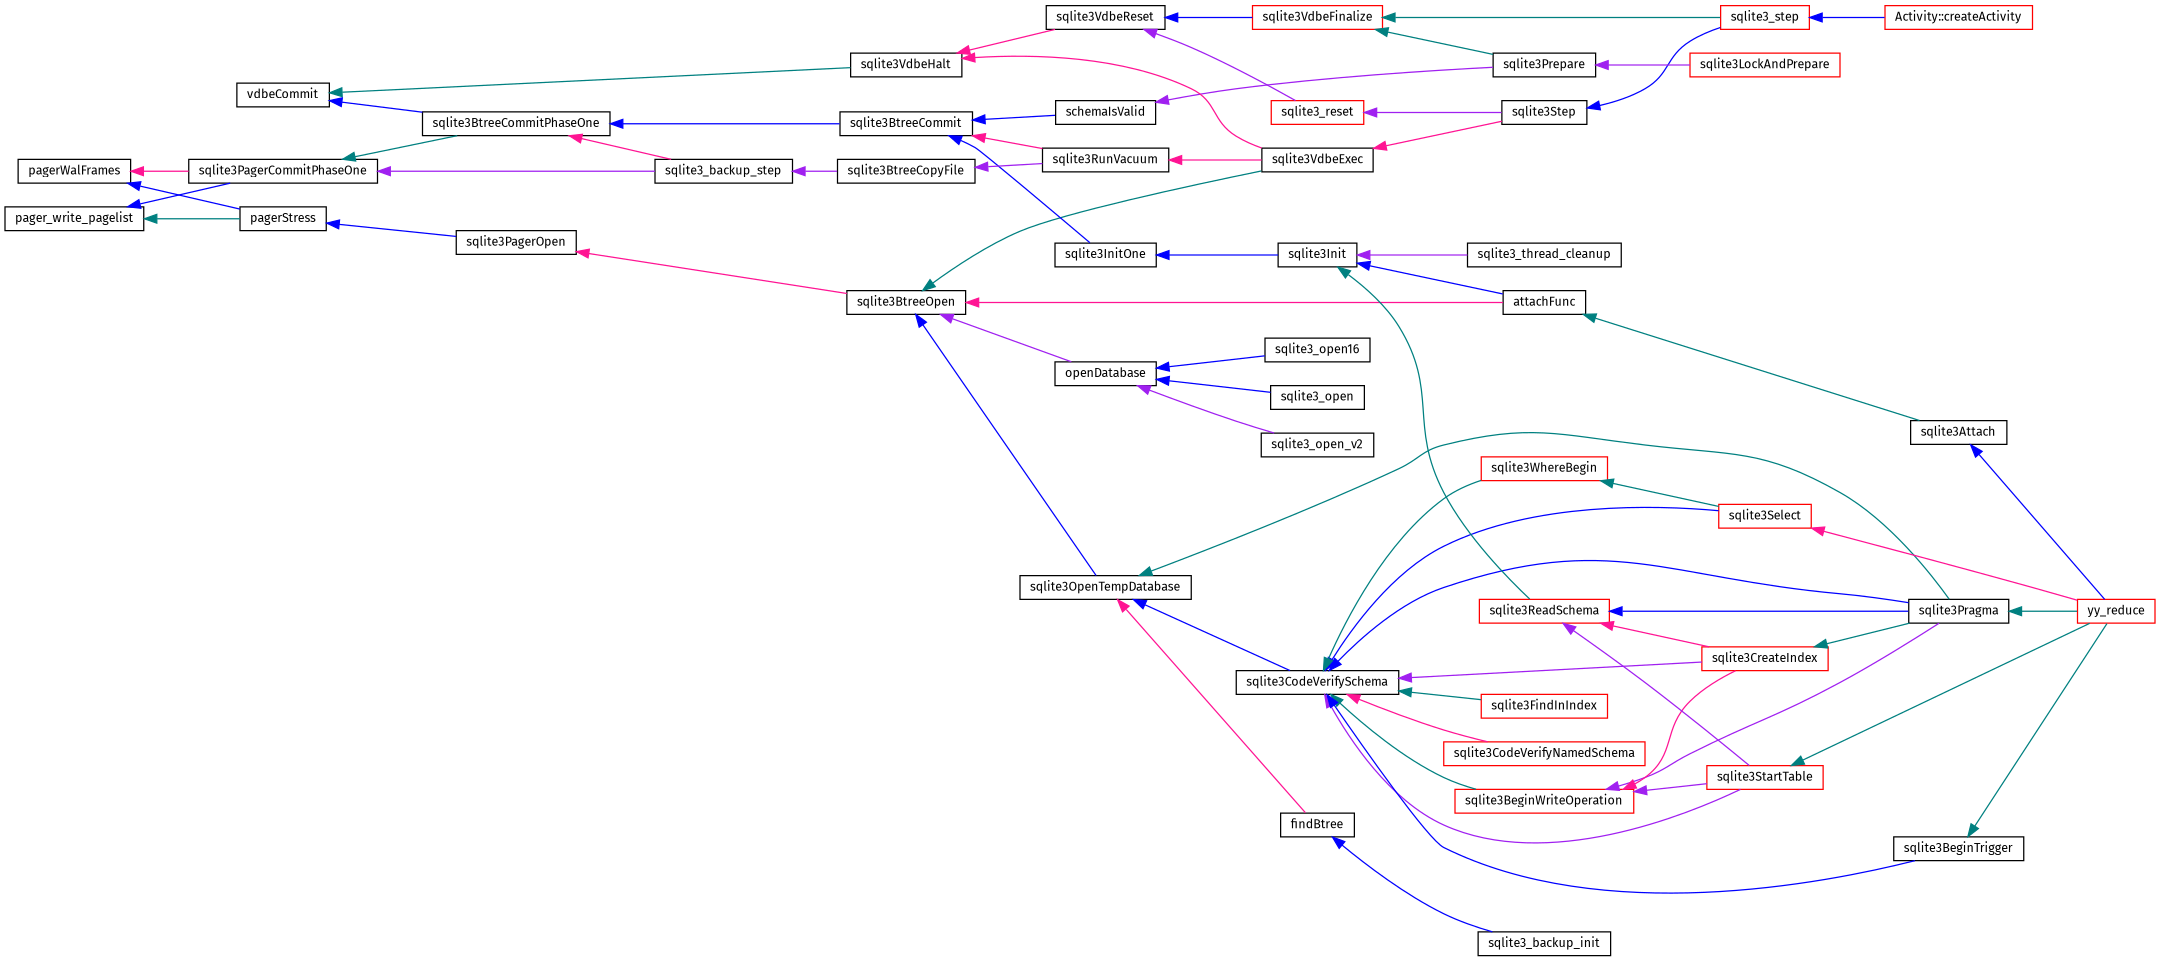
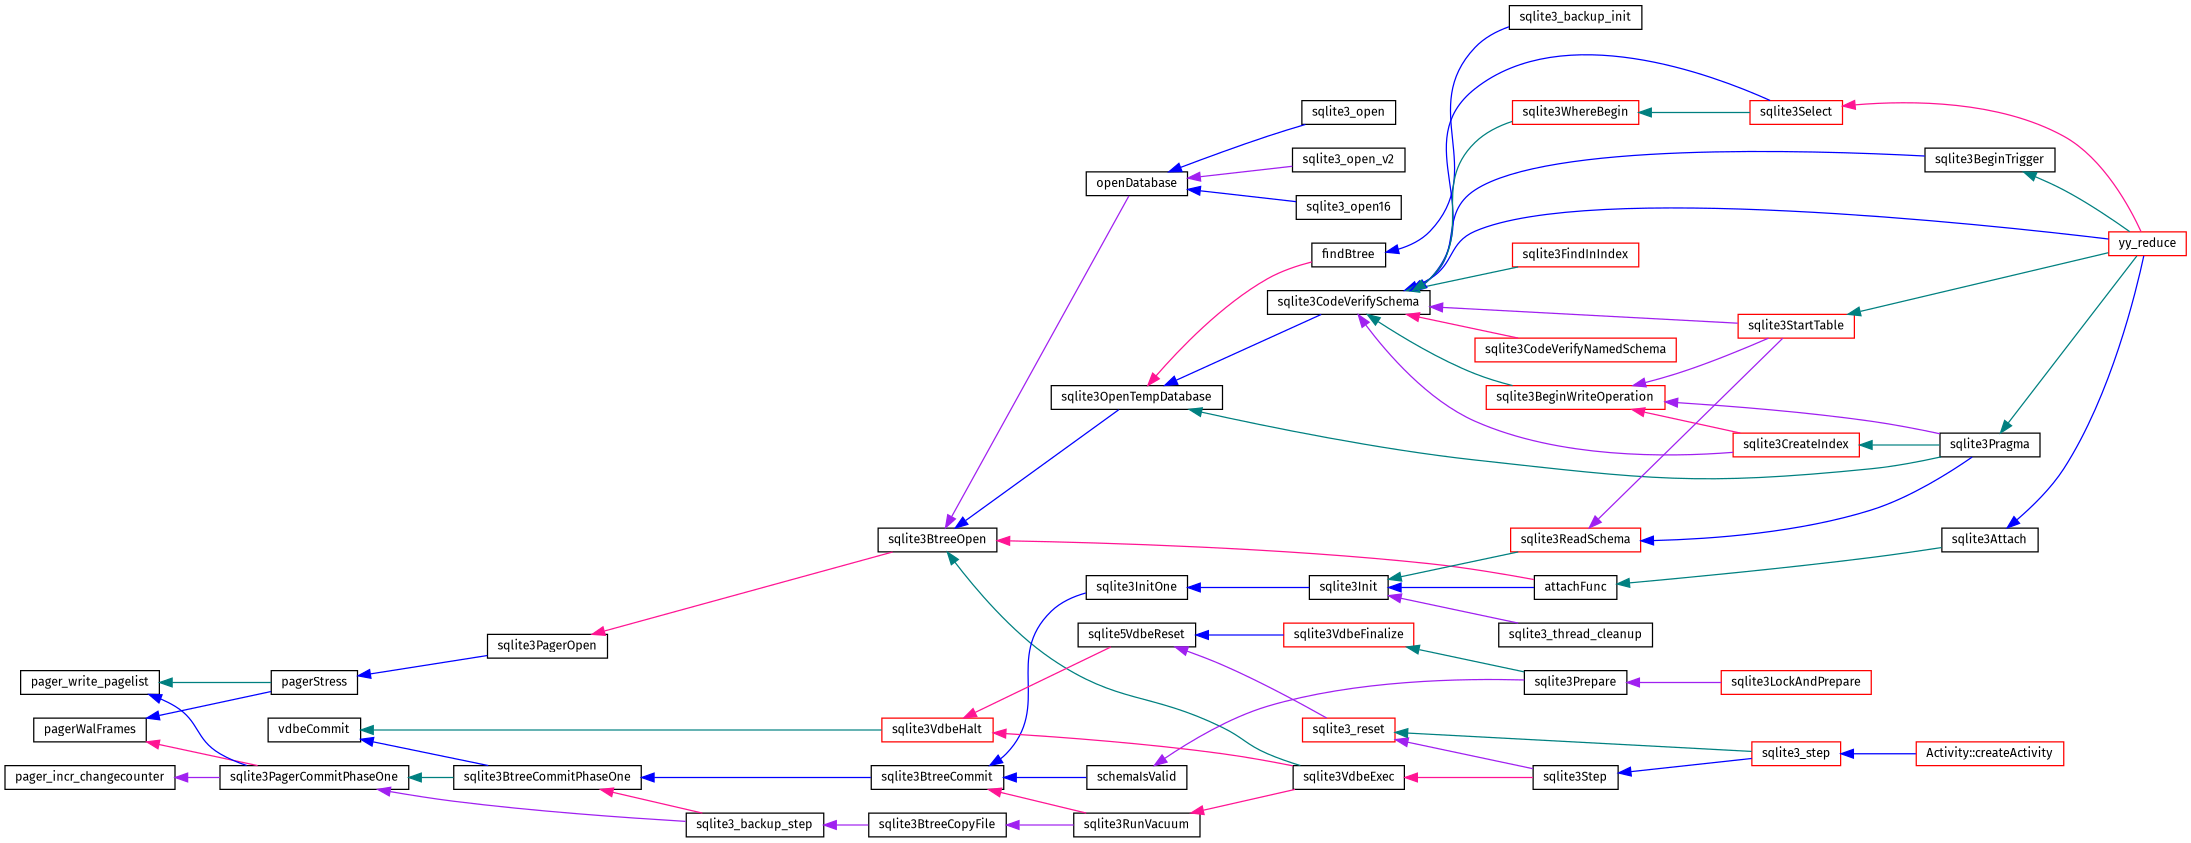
  digraph {
    fontname="Fira Sans"
    rankdir=LR
    node [color=black fillcolor=white fontname="Fira Sans" fontsize=10 shape=record style=filled]
    edge [color=blue dir=back fontname="Fira Sans" fontsize=10 labelfontname=FreeSans labelfontsize=10 style=solid]
    n1 [height=0.2 label=pagerWalFrames width=0.4]
    n2 [height=0.2 label=pagerStress width=0.4]
    n3 [height=0.2 label=sqlite3PagerCommitPhaseOne width=0.4]
    n4 [height=0.2 label=pager_write_pagelist width=0.4]
+   n5 [height=0.2 label=pager_incr_changecounter width=0.4]
    n6 [height=0.2 label=sqlite3PagerOpen width=0.4]
    n7 [height=0.2 label=sqlite3BtreeCommitPhaseOne width=0.4]
    n8 [height=0.2 label=sqlite3_backup_step width=0.4]
    n9 [height=0.2 label=sqlite3BtreeOpen width=0.4]
    n10 [height=0.2 label=sqlite3VdbeExec width=0.4]
    n11 [height=0.2 label=attachFunc width=0.4]
    n12 [height=0.2 label=sqlite3OpenTempDatabase width=0.4]
    n13 [height=0.2 label=openDatabase width=0.4]
    n14 [height=0.2 label=sqlite3Step width=0.4]
    n15 [height=0.2 label=sqlite3Attach width=0.4]
    n16 [height=0.2 label=findBtree width=0.4]
    n17 [height=0.2 label=sqlite3CodeVerifySchema width=0.4]
    n18 [height=0.2 label=sqlite3Pragma width=0.4]
    n19 [height=0.2 label=sqlite3_open width=0.4]
    n20 [height=0.2 label=sqlite3_open_v2 width=0.4]
    n21 [height=0.2 label=sqlite3_open16 width=0.4]
    n22 [color=red height=0.2 label=sqlite3_step width=0.4]
    n23 [color=red height=0.2 label="Activity::createActivity" width=0.4]
    n24 [color=red height=0.2 label=yy_reduce width=0.4]
    n25 [height=0.2 label=sqlite3_backup_init width=0.4]
    n26 [color=red height=0.2 label=sqlite3FindInIndex width=0.4]
    n27 [color=red height=0.2 label=sqlite3StartTable width=0.4]
    n28 [color=red height=0.2 label=sqlite3CreateIndex width=0.4]
    n29 [color=red height=0.2 label=sqlite3CodeVerifyNamedSchema width=0.4]
    n30 [color=red height=0.2 label=sqlite3BeginWriteOperation width=0.4]
    n31 [color=red height=0.2 label=sqlite3Select width=0.4]
    n32 [height=0.2 label=sqlite3BeginTrigger width=0.4]
    n33 [color=red height=0.2 label=sqlite3WhereBegin width=0.4]
    n34 [height=0.2 label=sqlite3BtreeCommit width=0.4]
    n35 [height=0.2 label=sqlite3BtreeCopyFile width=0.4]
    n36 [height=0.2 label=sqlite3InitOne width=0.4]
    n37 [height=0.2 label=schemaIsValid width=0.4]
    n38 [height=0.2 label=sqlite3RunVacuum width=0.4]
    n39 [height=0.2 label=vdbeCommit width=0.4]
-   n40 [height=0.2 label=sqlite3VdbeHalt width=0.4]
+   n40 [color=red height=0.2 label=sqlite3VdbeHalt width=0.4]
    n41 [height=0.2 label=sqlite3Init width=0.4]
    n42 [height=0.2 label=sqlite3Prepare width=0.4]
    n43 [color=red height=0.2 label=sqlite3ReadSchema width=0.4]
    n44 [height=0.2 label=sqlite3_thread_cleanup width=0.4]
    n45 [color=red height=0.2 label=sqlite3LockAndPrepare width=0.4]
-   n46 [height=0.2 label=sqlite3VdbeReset width=0.4]
+   n46 [height=0.2 label=sqlite5VdbeReset width=0.4]
    n47 [color=red height=0.2 label=sqlite3VdbeFinalize width=0.4]
    n48 [color=red height=0.2 label=sqlite3_reset width=0.4]
    n1 -> n2
    n1 -> n3 [color=deeppink]
    n2 -> n6
    n3 -> n7 [color=teal]
    n3 -> n8 [color=purple]
    n4 -> n2 [color=teal]
    n4 -> n3
+   n5 -> n3 [color=purple]
    n6 -> n9 [color=deeppink]
    n7 -> n8 [color=deeppink]
    n7 -> n34
    n8 -> n35 [color=purple]
    n9 -> n10 [color=teal]
    n9 -> n11 [color=deeppink]
    n9 -> n12
    n9 -> n13 [color=purple]
    n10 -> n14 [color=deeppink]
    n11 -> n15 [color=teal]
    n12 -> n16 [color=deeppink]
    n12 -> n17
    n12 -> n18 [color=teal]
    n13 -> n19
    n13 -> n20 [color=purple]
    n13 -> n21
    n14 -> n22
    n15 -> n24
    n16 -> n25
-   n17 -> n18
+   n17 -> n24
    n17 -> n26 [color=teal]
    n17 -> n27 [color=purple]
    n17 -> n28 [color=purple]
    n17 -> n29 [color=deeppink]
    n17 -> n30 [color=teal]
    n17 -> n31
    n17 -> n32
    n17 -> n33 [color=teal]
    n18 -> n24 [color=teal]
    n22 -> n23
    n27 -> n24 [color=teal]
    n28 -> n18 [color=teal]
    n30 -> n18 [color=purple]
    n30 -> n27 [color=purple]
    n30 -> n28 [color=deeppink]
    n31 -> n24 [color=deeppink]
    n32 -> n24 [color=teal]
    n33 -> n31 [color=teal]
    n34 -> n36
    n34 -> n37
    n34 -> n38 [color=deeppink]
    n35 -> n38 [color=purple]
    n36 -> n41
    n37 -> n42 [color=purple]
    n38 -> n10 [color=deeppink]
    n39 -> n7
    n39 -> n40 [color=teal]
    n40 -> n10 [color=deeppink]
    n40 -> n46 [color=deeppink]
    n41 -> n11
    n41 -> n43 [color=teal]
    n41 -> n44 [color=purple]
    n42 -> n45 [color=purple]
    n43 -> n18
    n43 -> n27 [color=purple]
-   n43 -> n28 [color=deeppink]
    n46 -> n47
    n46 -> n48 [color=purple]
    n47 -> n42 [color=teal]
    n48 -> n14 [color=purple]
-   n47 -> n22 [color=teal]
+   n48 -> n22 [color=teal]
  }
